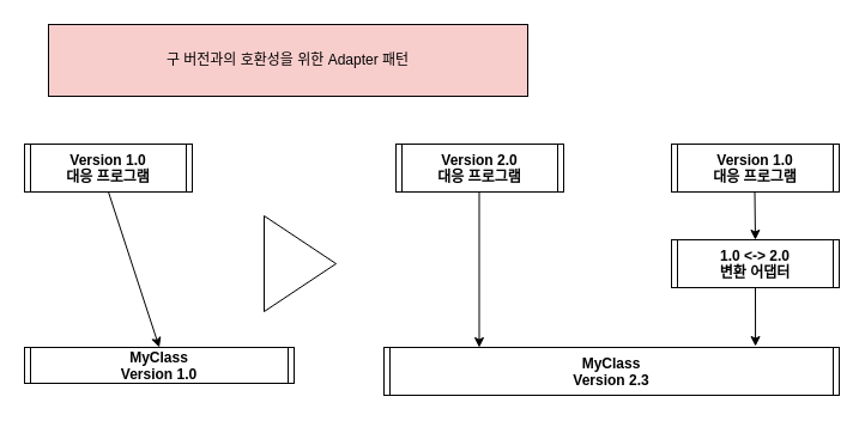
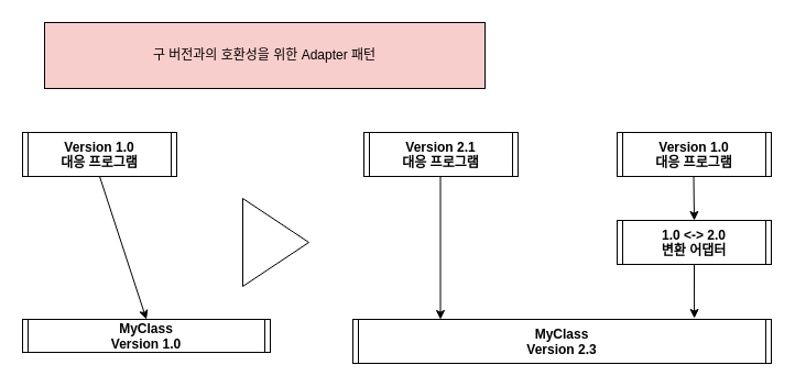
  <mxCell id="0" />
  <mxCell id="1" parent="0" />
  <mxCell id="2" value="Version 1.0&#10;대응 프로그램" style="shape=process2;fixedSize=1;size=5;fontStyle=1;" vertex="1" parent="1"><mxGeometry x="20" y="120" width="140" height="40" as="geometry" /></mxCell>
  <mxCell id="3" value="1.0 &lt;-&gt; 2.0&#10;변환 어댑터" style="shape=process2;fixedSize=1;size=5;fontStyle=1;" vertex="1" parent="1"><mxGeometry x="560" y="200" width="140" height="40" as="geometry" /></mxCell>
- <mxCell id="4" value="Version 2.0&#10;대응 프로그램" style="shape=process2;fixedSize=1;size=5;fontStyle=1;" vertex="1" parent="1"><mxGeometry x="330" y="120" width="140" height="40" as="geometry" /></mxCell>
+ <mxCell id="4" value="Version 2.1&#10;대응 프로그램" style="shape=process2;fixedSize=1;size=5;fontStyle=1;" vertex="1" parent="1"><mxGeometry x="330" y="120" width="140" height="40" as="geometry" /></mxCell>
  <mxCell id="5" value="Version 1.0&#10;대응 프로그램" style="shape=process2;fixedSize=1;size=5;fontStyle=1;" vertex="1" parent="1"><mxGeometry x="560" y="120" width="140" height="40" as="geometry" /></mxCell>
  <mxCell id="6" value="MyClass&#10;Version 2.3" style="shape=process2;fixedSize=1;size=5;fontStyle=1;" vertex="1" parent="1"><mxGeometry x="320" y="290" width="380" height="40" as="geometry" /></mxCell>
  <mxCell id="7" value="MyClass&#10;Version 1.0" style="shape=process2;fixedSize=1;size=5;fontStyle=1;" vertex="1" parent="1"><mxGeometry x="20" y="290" width="225" height="30" as="geometry" /></mxCell>
  <mxCell id="8" value="" style="endArrow=classic;html=1;entryX=0.5;entryY=0;entryDx=0;entryDy=0;exitX=0.5;exitY=1;exitDx=0;exitDy=0;" edge="1" parent="1" source="2" target="7"><mxGeometry width="50" height="50" relative="1" as="geometry"><mxPoint x="350" y="280" as="sourcePoint" /><mxPoint x="400" y="230" as="targetPoint" /></mxGeometry></mxCell>
  <mxCell id="9" value="" style="endArrow=classic;html=1;entryX=0.5;entryY=0;entryDx=0;entryDy=0;exitX=0.5;exitY=1;exitDx=0;exitDy=0;" edge="1" parent="1"><mxGeometry width="50" height="50" relative="1" as="geometry"><mxPoint x="399.5" y="160" as="sourcePoint" /><mxPoint x="399.5" y="290" as="targetPoint" /></mxGeometry></mxCell>
  <mxCell id="10" value="" style="endArrow=classic;html=1;exitX=0.5;exitY=1;exitDx=0;exitDy=0;" edge="1" parent="1"><mxGeometry width="50" height="50" relative="1" as="geometry"><mxPoint x="629.5" y="160" as="sourcePoint" /><mxPoint x="630" y="200" as="targetPoint" /></mxGeometry></mxCell>
  <mxCell id="11" value="" style="endArrow=classic;html=1;exitX=0.5;exitY=1;exitDx=0;exitDy=0;entryX=0.816;entryY=-0.025;entryDx=0;entryDy=0;entryPerimeter=0;" edge="1" parent="1" source="3" target="6"><mxGeometry width="50" height="50" relative="1" as="geometry"><mxPoint x="639.5" y="170" as="sourcePoint" /><mxPoint x="640" y="210" as="targetPoint" /></mxGeometry></mxCell>
  <mxCell id="12" value="" style="triangle;whiteSpace=wrap;html=1;" vertex="1" parent="1"><mxGeometry x="220" y="180" width="60" height="80" as="geometry" /></mxCell>
  <mxCell id="13" value="구 버전과의 호환성을 위한 Adapter 패턴" style="rounded=0;whiteSpace=wrap;html=1;fillColor=#f8cecc;" vertex="1" parent="1"><mxGeometry x="40" y="20" width="400" height="60" as="geometry" /></mxCell>
